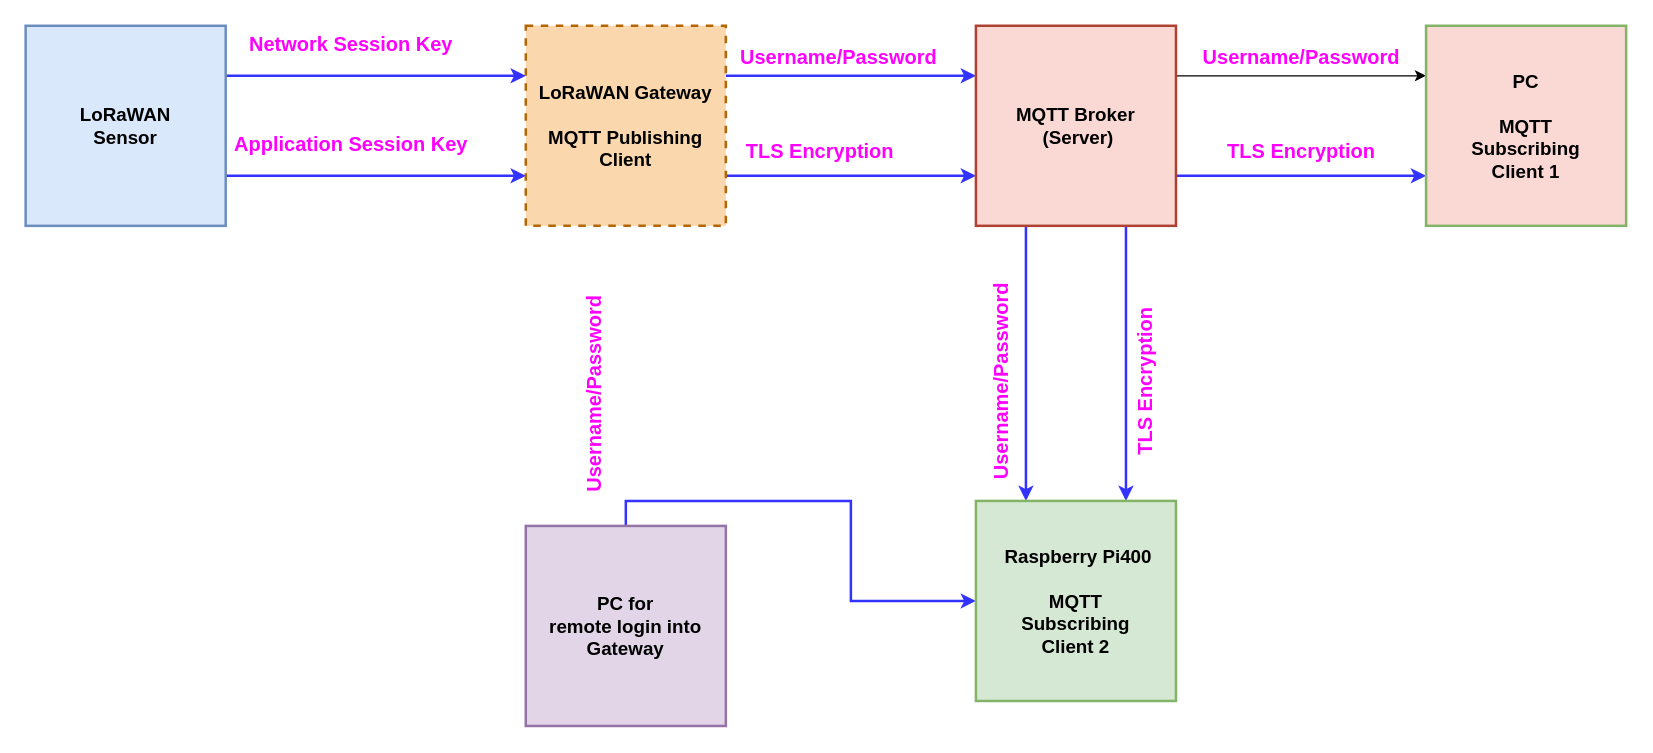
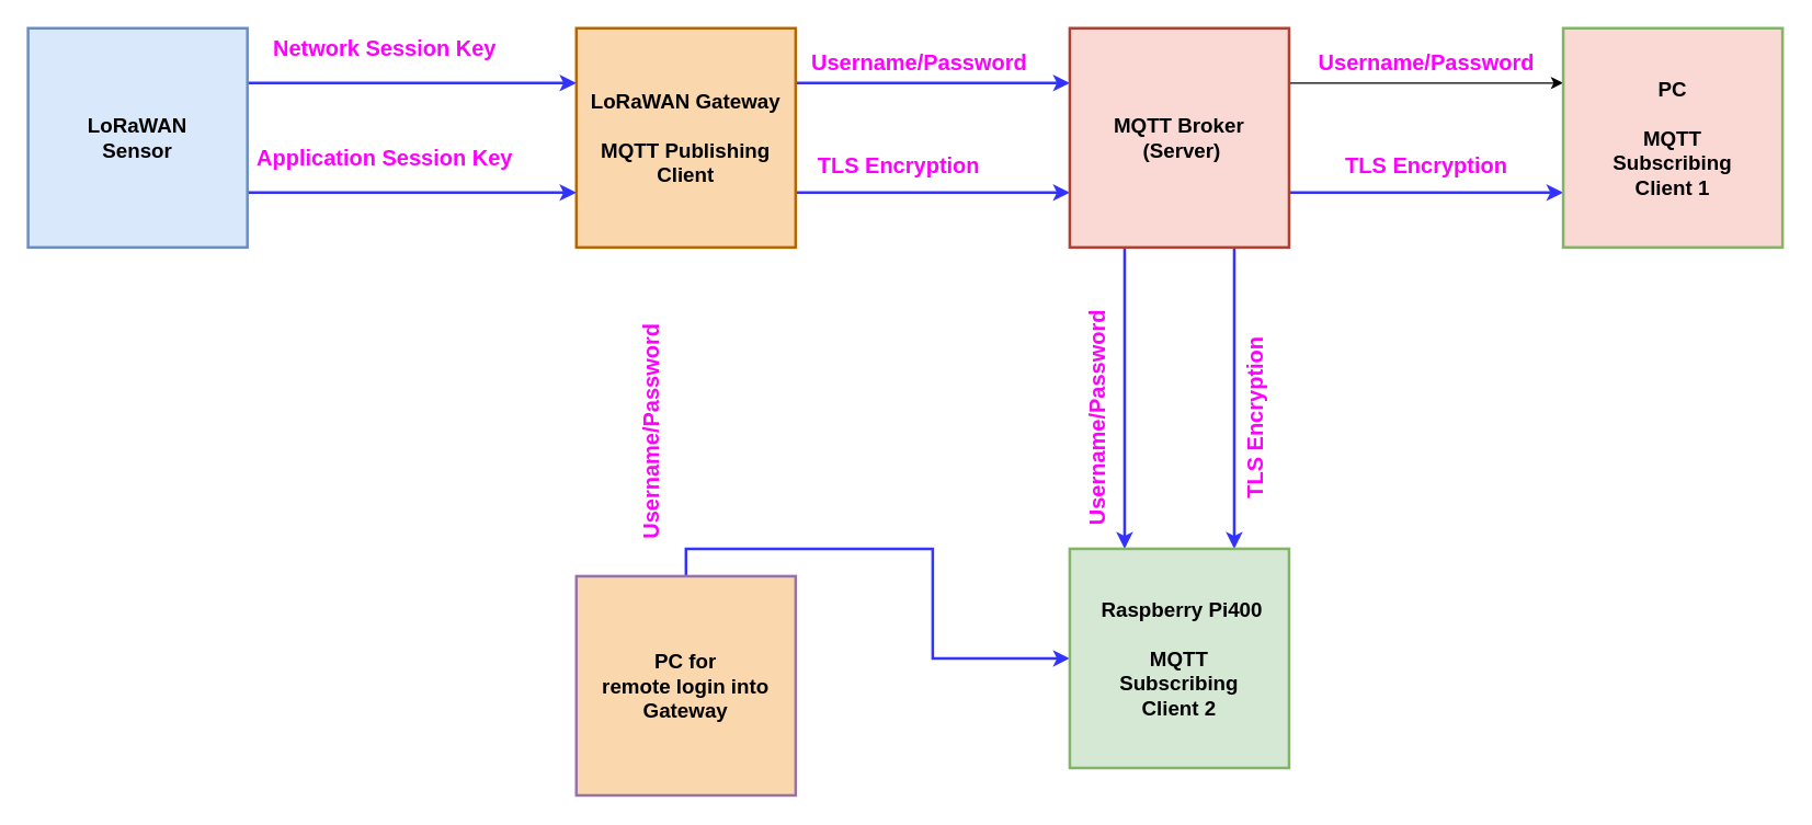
  <mxCell id="0" />
  <mxCell id="1" parent="0" />
  <mxCell id="2" style="edgeStyle=orthogonalEdgeStyle;rounded=0;orthogonalLoop=1;jettySize=auto;html=1;exitX=1;exitY=0.25;exitDx=0;exitDy=0;entryX=0;entryY=0.25;entryDx=0;entryDy=0;strokeWidth=2;strokeColor=#3333FF;" edge="1" parent="1" source="4" target="14"><mxGeometry relative="1" as="geometry" /></mxCell>
  <mxCell id="3" style="edgeStyle=orthogonalEdgeStyle;rounded=0;orthogonalLoop=1;jettySize=auto;html=1;exitX=1;exitY=0.75;exitDx=0;exitDy=0;entryX=0;entryY=0.75;entryDx=0;entryDy=0;strokeWidth=2;strokeColor=#3333FF;" edge="1" parent="1" source="4" target="14"><mxGeometry relative="1" as="geometry" /></mxCell>
- <mxCell id="4" value="&lt;div style=&quot;font-size: 15px;&quot;&gt;LoRaWAN Gateway&lt;br style=&quot;font-size: 15px;&quot;&gt;&lt;/div&gt;&lt;div style=&quot;font-size: 15px;&quot;&gt;&lt;br style=&quot;font-size: 15px;&quot;&gt;&lt;/div&gt;&lt;div style=&quot;font-size: 15px;&quot;&gt;MQTT Publishing&lt;/div&gt;&lt;div style=&quot;font-size: 15px;&quot;&gt;Client&lt;br style=&quot;font-size: 15px;&quot;&gt;&lt;/div&gt;" style="rounded=0;whiteSpace=wrap;html=1;fontStyle=1;fontSize=15;fillColor=#fad7ac;strokeColor=#b46504;strokeWidth=2;dashed=1;" vertex="1" parent="1"><mxGeometry x="420" y="20" width="160" height="160" as="geometry" /></mxCell>
+ <mxCell id="4" value="&lt;div style=&quot;font-size: 15px;&quot;&gt;LoRaWAN Gateway&lt;br style=&quot;font-size: 15px;&quot;&gt;&lt;/div&gt;&lt;div style=&quot;font-size: 15px;&quot;&gt;&lt;br style=&quot;font-size: 15px;&quot;&gt;&lt;/div&gt;&lt;div style=&quot;font-size: 15px;&quot;&gt;MQTT Publishing&lt;/div&gt;&lt;div style=&quot;font-size: 15px;&quot;&gt;Client&lt;br style=&quot;font-size: 15px;&quot;&gt;&lt;/div&gt;" style="rounded=0;whiteSpace=wrap;html=1;fontStyle=1;fontSize=15;fillColor=#fad7ac;strokeColor=#b46504;strokeWidth=2;" vertex="1" parent="1"><mxGeometry x="420" y="20" width="160" height="160" as="geometry" /></mxCell>
  <mxCell id="5" style="edgeStyle=orthogonalEdgeStyle;rounded=0;orthogonalLoop=1;jettySize=auto;html=1;exitX=0.5;exitY=0;exitDx=0;exitDy=0;fontColor=#3333FF;fontSize=11;strokeWidth=2;strokeColor=#3333FF;" edge="1" parent="1" source="6" target="21"><mxGeometry relative="1" as="geometry" /></mxCell>
- <mxCell id="6" value="&lt;font style=&quot;font-size: 15px;&quot;&gt;PC for&lt;/font&gt;&lt;div style=&quot;font-size: 15px;&quot;&gt;&lt;font style=&quot;font-size: 15px;&quot;&gt;remote login into Gateway&lt;br style=&quot;font-size: 15px;&quot;&gt;&lt;/font&gt;&lt;/div&gt;" style="rounded=0;whiteSpace=wrap;html=1;fontStyle=1;fontSize=15;fillColor=#e1d5e7;strokeColor=#9673a6;strokeWidth=2;" vertex="1" parent="1"><mxGeometry x="420" y="420" width="160" height="160" as="geometry" /></mxCell>
+ <mxCell id="6" value="&lt;font style=&quot;font-size: 15px;&quot;&gt;PC for&lt;/font&gt;&lt;div style=&quot;font-size: 15px;&quot;&gt;&lt;font style=&quot;font-size: 15px;&quot;&gt;remote login into Gateway&lt;br style=&quot;font-size: 15px;&quot;&gt;&lt;/font&gt;&lt;/div&gt;" style="rounded=0;whiteSpace=wrap;html=1;fontStyle=1;fontSize=15;fillColor=#fad7ac;strokeColor=#9673a6;strokeWidth=2;" vertex="1" parent="1"><mxGeometry x="420" y="420" width="160" height="160" as="geometry" /></mxCell>
  <mxCell id="7" style="edgeStyle=orthogonalEdgeStyle;rounded=0;orthogonalLoop=1;jettySize=auto;html=1;exitX=1;exitY=0.25;exitDx=0;exitDy=0;entryX=0;entryY=0.25;entryDx=0;entryDy=0;fontColor=#3333FF;strokeWidth=2;strokeColor=#3333FF;" edge="1" parent="1" source="9" target="4"><mxGeometry relative="1" as="geometry" /></mxCell>
  <mxCell id="8" style="edgeStyle=orthogonalEdgeStyle;rounded=0;orthogonalLoop=1;jettySize=auto;html=1;exitX=1;exitY=0.75;exitDx=0;exitDy=0;entryX=0;entryY=0.75;entryDx=0;entryDy=0;strokeColor=#3333FF;strokeWidth=2;" edge="1" parent="1" source="9" target="4"><mxGeometry relative="1" as="geometry" /></mxCell>
  <mxCell id="9" value="&lt;div&gt;LoRaWAN &lt;br&gt;&lt;/div&gt;&lt;div&gt;Sensor&lt;/div&gt;" style="rounded=0;whiteSpace=wrap;html=1;fontStyle=1;fontSize=15;fillColor=#dae8fc;strokeColor=#6c8ebf;strokeWidth=2;" vertex="1" parent="1"><mxGeometry x="20" y="20" width="160" height="160" as="geometry" /></mxCell>
  <mxCell id="10" style="edgeStyle=orthogonalEdgeStyle;rounded=0;orthogonalLoop=1;jettySize=auto;html=1;exitX=1;exitY=0.25;exitDx=0;exitDy=0;entryX=0;entryY=0.25;entryDx=0;entryDy=0;" edge="1" parent="1" source="14" target="15"><mxGeometry relative="1" as="geometry" /></mxCell>
  <mxCell id="11" style="edgeStyle=orthogonalEdgeStyle;rounded=0;orthogonalLoop=1;jettySize=auto;html=1;exitX=1;exitY=0.75;exitDx=0;exitDy=0;entryX=0;entryY=0.75;entryDx=0;entryDy=0;fontColor=#3333FF;strokeColor=#3333FF;strokeWidth=2;" edge="1" parent="1" source="14" target="15"><mxGeometry relative="1" as="geometry" /></mxCell>
  <mxCell id="12" style="edgeStyle=orthogonalEdgeStyle;rounded=0;orthogonalLoop=1;jettySize=auto;html=1;exitX=0.25;exitY=1;exitDx=0;exitDy=0;entryX=0.25;entryY=0;entryDx=0;entryDy=0;strokeWidth=2;strokeColor=#3333FF;" edge="1" parent="1" source="14" target="21"><mxGeometry relative="1" as="geometry" /></mxCell>
  <mxCell id="13" style="edgeStyle=orthogonalEdgeStyle;rounded=0;orthogonalLoop=1;jettySize=auto;html=1;exitX=0.75;exitY=1;exitDx=0;exitDy=0;entryX=0.75;entryY=0;entryDx=0;entryDy=0;strokeWidth=2;strokeColor=#3333FF;" edge="1" parent="1" source="14" target="21"><mxGeometry relative="1" as="geometry" /></mxCell>
  <mxCell id="14" value="&lt;div style=&quot;font-size: 15px;&quot;&gt;MQTT Broker &lt;br style=&quot;font-size: 15px;&quot;&gt;&lt;/div&gt;&lt;div style=&quot;font-size: 15px;&quot;&gt;&amp;nbsp;(Server)&lt;/div&gt;" style="rounded=0;whiteSpace=wrap;html=1;fontStyle=1;fontSize=15;fillColor=#fad9d5;strokeColor=#ae4132;strokeWidth=2;" vertex="1" parent="1"><mxGeometry x="780" y="20" width="160" height="160" as="geometry" /></mxCell>
  <mxCell id="15" value="&lt;div style=&quot;&quot;&gt;&lt;font style=&quot;font-size: 15px;&quot;&gt;PC&lt;/font&gt;&lt;/div&gt;&lt;div style=&quot;&quot;&gt;&lt;font style=&quot;font-size: 15px;&quot;&gt;&lt;br&gt;&lt;/font&gt;&lt;/div&gt;&lt;div style=&quot;&quot;&gt;&lt;font style=&quot;font-size: 15px;&quot;&gt;MQTT &lt;br&gt;&lt;/font&gt;&lt;/div&gt;&lt;div style=&quot;&quot;&gt;&lt;font style=&quot;font-size: 15px;&quot;&gt;Subscribing&lt;br&gt;&lt;/font&gt;&lt;/div&gt;&lt;div style=&quot;&quot;&gt;&lt;font style=&quot;font-size: 15px;&quot;&gt;Client 1&lt;br&gt;&lt;/font&gt;&lt;/div&gt;" style="rounded=0;whiteSpace=wrap;html=1;fontStyle=1;fontSize=15;fillColor=#fad9d5;strokeColor=#82b366;strokeWidth=2;" vertex="1" parent="1"><mxGeometry x="1140" y="20" width="160" height="160" as="geometry" /></mxCell>
  <mxCell id="16" value="&lt;font style=&quot;font-size: 16px;&quot;&gt;Network Session Key&lt;/font&gt;" style="text;html=1;align=center;verticalAlign=middle;resizable=0;points=[];autosize=1;strokeColor=none;fillColor=none;fontStyle=1;fontColor=#FF00FF;fontSize=16;" vertex="1" parent="1"><mxGeometry x="185" y="20" width="190" height="30" as="geometry" /></mxCell>
  <mxCell id="17" value="&lt;font style=&quot;font-size: 16px;&quot;&gt;Application Session Key&lt;/font&gt;" style="text;html=1;align=center;verticalAlign=middle;resizable=0;points=[];autosize=1;strokeColor=none;fillColor=none;fontStyle=1;fontColor=#FF00FF;fontSize=16;" vertex="1" parent="1"><mxGeometry x="175" y="100" width="210" height="30" as="geometry" /></mxCell>
  <mxCell id="18" value="&lt;font style=&quot;font-size: 16px;&quot;&gt;Username/Password&lt;/font&gt;" style="text;html=1;align=center;verticalAlign=middle;resizable=0;points=[];autosize=1;strokeColor=none;fillColor=none;fontStyle=1;fontColor=#FF00FF;fontSize=16;" vertex="1" parent="1"><mxGeometry x="580" y="30" width="180" height="30" as="geometry" /></mxCell>
  <mxCell id="19" value="&lt;font style=&quot;font-size: 16px;&quot;&gt;Username/Password&lt;/font&gt;" style="text;html=1;align=center;verticalAlign=middle;resizable=0;points=[];autosize=1;strokeColor=none;fillColor=none;rotation=270;fontStyle=1;fontColor=#FF00FF;fontSize=16;" vertex="1" parent="1"><mxGeometry x="385" y="300" width="180" height="30" as="geometry" /></mxCell>
  <mxCell id="20" value="&lt;font style=&quot;font-size: 16px;&quot;&gt;TLS Encryption&lt;/font&gt;" style="text;html=1;align=center;verticalAlign=middle;resizable=0;points=[];autosize=1;strokeColor=none;fillColor=none;fontStyle=1;fontColor=#FF00FF;fontSize=16;" vertex="1" parent="1"><mxGeometry x="585" y="105" width="140" height="30" as="geometry" /></mxCell>
  <mxCell id="21" value="&lt;div style=&quot;font-size: 15px;&quot;&gt;&amp;nbsp;Raspberry Pi400&lt;/div&gt;&lt;div style=&quot;font-size: 15px;&quot;&gt;&lt;br&gt;&lt;/div&gt;&lt;div style=&quot;font-size: 15px;&quot;&gt;MQTT &lt;br&gt;&lt;/div&gt;&lt;div style=&quot;font-size: 15px;&quot;&gt;Subscribing&lt;br&gt;&lt;/div&gt;&lt;div style=&quot;font-size: 15px;&quot;&gt;Client 2&lt;br&gt;&lt;/div&gt;" style="rounded=0;whiteSpace=wrap;html=1;fontStyle=1;fontSize=15;fillColor=#d5e8d4;strokeColor=#82b366;strokeWidth=2;" vertex="1" parent="1"><mxGeometry x="780" y="400" width="160" height="160" as="geometry" /></mxCell>
  <mxCell id="22" value="&lt;font style=&quot;font-size: 16px;&quot;&gt;Username/Password&lt;/font&gt;" style="text;html=1;align=center;verticalAlign=middle;resizable=0;points=[];autosize=1;strokeColor=none;fillColor=none;rotation=270;fontStyle=1;fontColor=#FF00FF;fontSize=16;" vertex="1" parent="1"><mxGeometry x="710" y="290" width="180" height="30" as="geometry" /></mxCell>
  <mxCell id="23" value="TLS Encryption" style="text;html=1;align=center;verticalAlign=middle;resizable=0;points=[];autosize=1;strokeColor=none;fillColor=none;rotation=270;fontStyle=1;fontColor=#FF00FF;fontSize=16;" vertex="1" parent="1"><mxGeometry x="845" y="290" width="140" height="30" as="geometry" /></mxCell>
  <mxCell id="24" value="Username/Password" style="text;html=1;align=center;verticalAlign=middle;resizable=0;points=[];autosize=1;strokeColor=none;fillColor=none;fontStyle=1;fontColor=#FF00FF;fontSize=16;" vertex="1" parent="1"><mxGeometry x="950" y="30" width="180" height="30" as="geometry" /></mxCell>
  <mxCell id="25" value="TLS Encryption" style="text;html=1;align=center;verticalAlign=middle;resizable=0;points=[];autosize=1;strokeColor=none;fillColor=none;fontStyle=1;fontColor=#FF00FF;fontSize=16;" vertex="1" parent="1"><mxGeometry x="970" y="105" width="140" height="30" as="geometry" /></mxCell>
